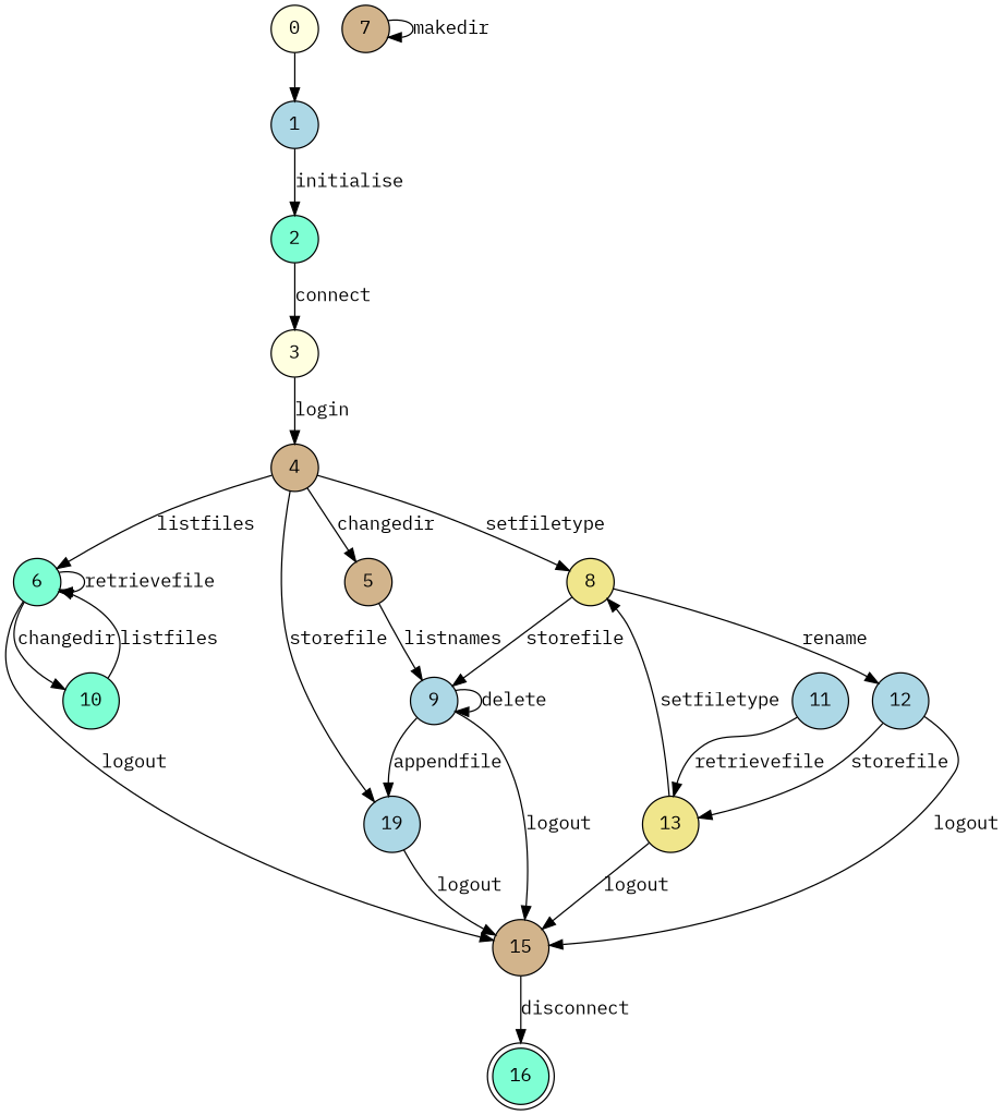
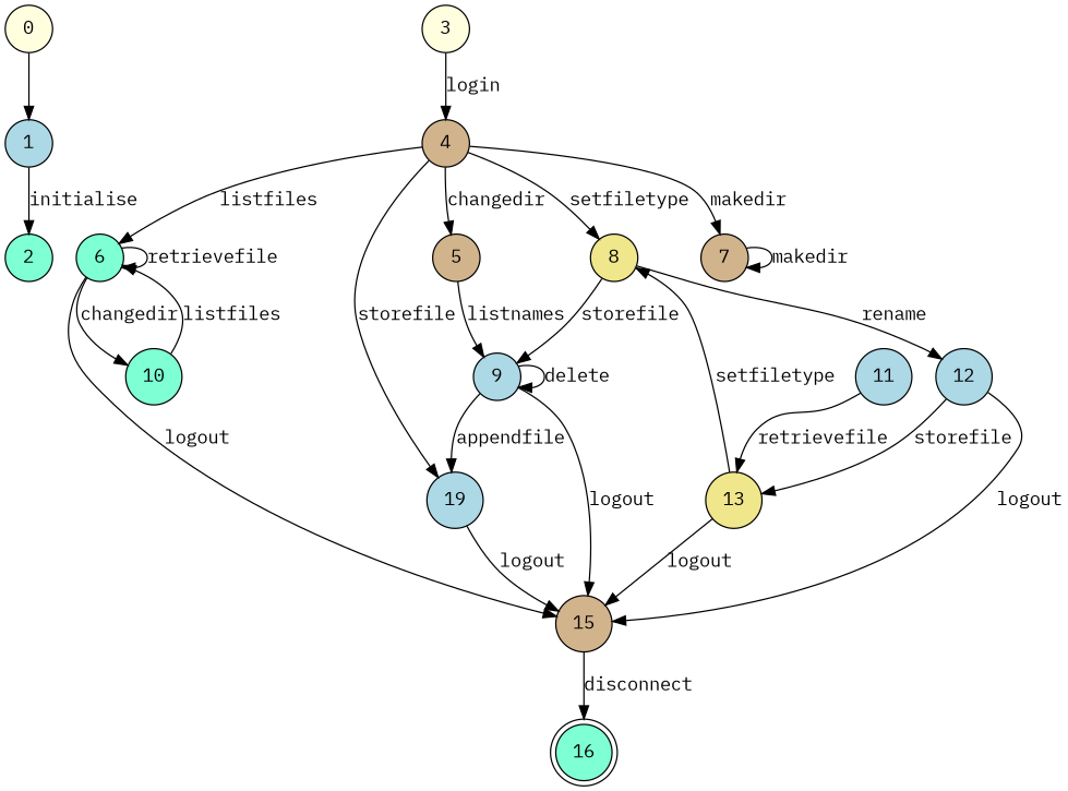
  digraph {
    fontname="IBM Plex Mono"
    node [fillcolor=lightblue fontname="IBM Plex Mono" shape=circle style=filled]
    edge [fontname="IBM Plex Mono"]
    0 [fillcolor=lightyellow]
    1
    2 [fillcolor=aquamarine]
    3 [fillcolor=lightyellow]
    4 [fillcolor=tan]
    5 [fillcolor=tan]
    6 [fillcolor=aquamarine]
    7 [fillcolor=tan]
    8 [fillcolor=khaki]
    n10 [label=19]
    9
    10 [fillcolor=aquamarine]
    15 [fillcolor=tan]
    12
    16 [fillcolor=aquamarine shape=doublecircle]
    13 [fillcolor=khaki]
    11
    0 -> 1
    1 -> 2 [label=initialise]
-   2 -> 3 [label=connect]
    3 -> 4 [label=login]
    4 -> 5 [label=changedir]
    4 -> 6 [label=listfiles]
+   4 -> 7 [label=makedir]
    4 -> 8 [label=setfiletype]
    4 -> n10 [label=storefile]
    5 -> 9 [label=listnames]
    6 -> 6 [label=retrievefile]
    6 -> 10 [label=changedir]
    6 -> 15 [label=logout]
    7 -> 7 [label=makedir]
    8 -> 9 [label=storefile]
    8 -> 12 [label=rename]
    n10 -> 15 [label=logout]
    9 -> n10 [label=appendfile]
    9 -> 9 [label=delete]
    9 -> 15 [label=logout]
    10 -> 6 [label=listfiles]
    15 -> 16 [label=disconnect]
    12 -> 15 [label=logout]
    12 -> 13 [label=storefile]
    13 -> 8 [label=setfiletype]
    13 -> 15 [label=logout]
    11 -> 13 [label=retrievefile]
  }
